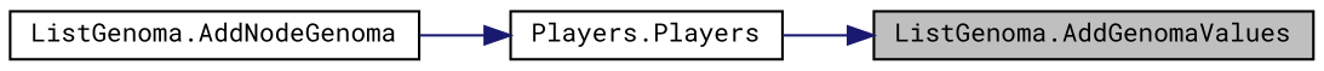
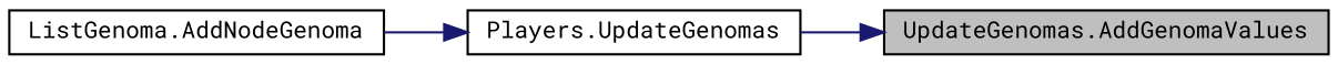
  digraph {
    fontname="Roboto Mono"
    rankdir=RL
    node [color=black fillcolor=white fontname="Roboto Mono" fontsize=10 shape=record style=filled]
    edge [color=midnightblue dir=back fontname="Roboto Mono" fontsize=10 labelfontname=Helvetica labelfontsize=10 style=solid]
-   n1 [fillcolor=grey75 fontcolor=black height=0.2 label="ListGenoma.AddGenomaValues" width=0.4]
-   n2 [height=0.2 label="Players.Players" width=0.4]
+   n1 [fillcolor=grey75 fontcolor=black height=0.2 label="UpdateGenomas.AddGenomaValues" width=0.4]
+   n2 [height=0.2 label="Players.UpdateGenomas" width=0.4]
    n3 [height=0.2 label="ListGenoma.AddNodeGenoma" width=0.4]
    n1 -> n2
    n2 -> n3
  }
